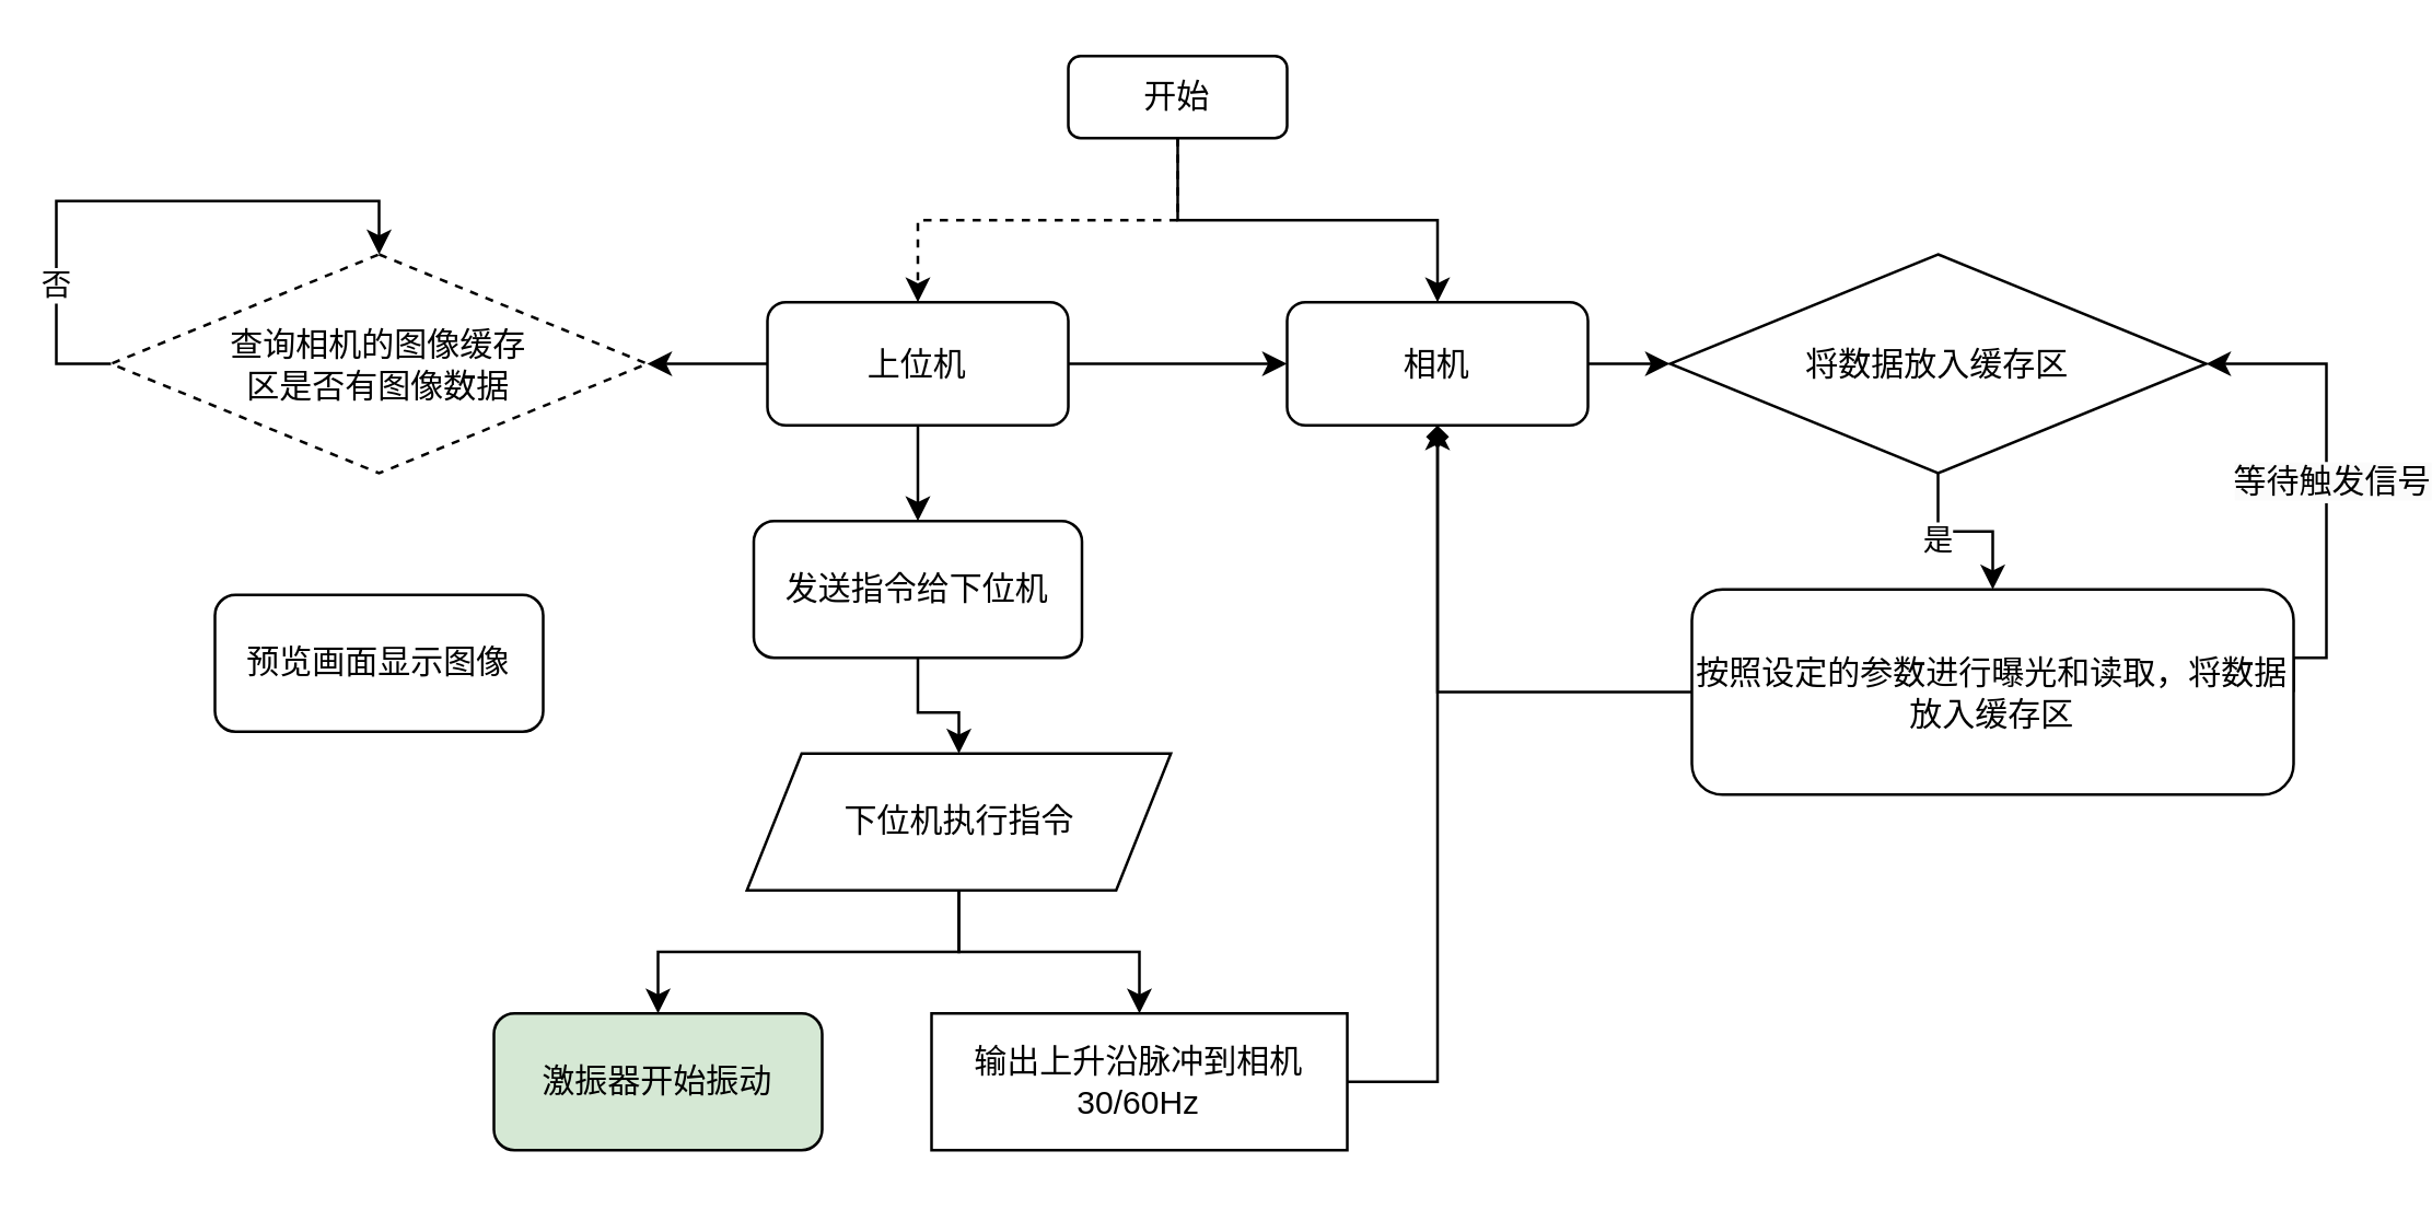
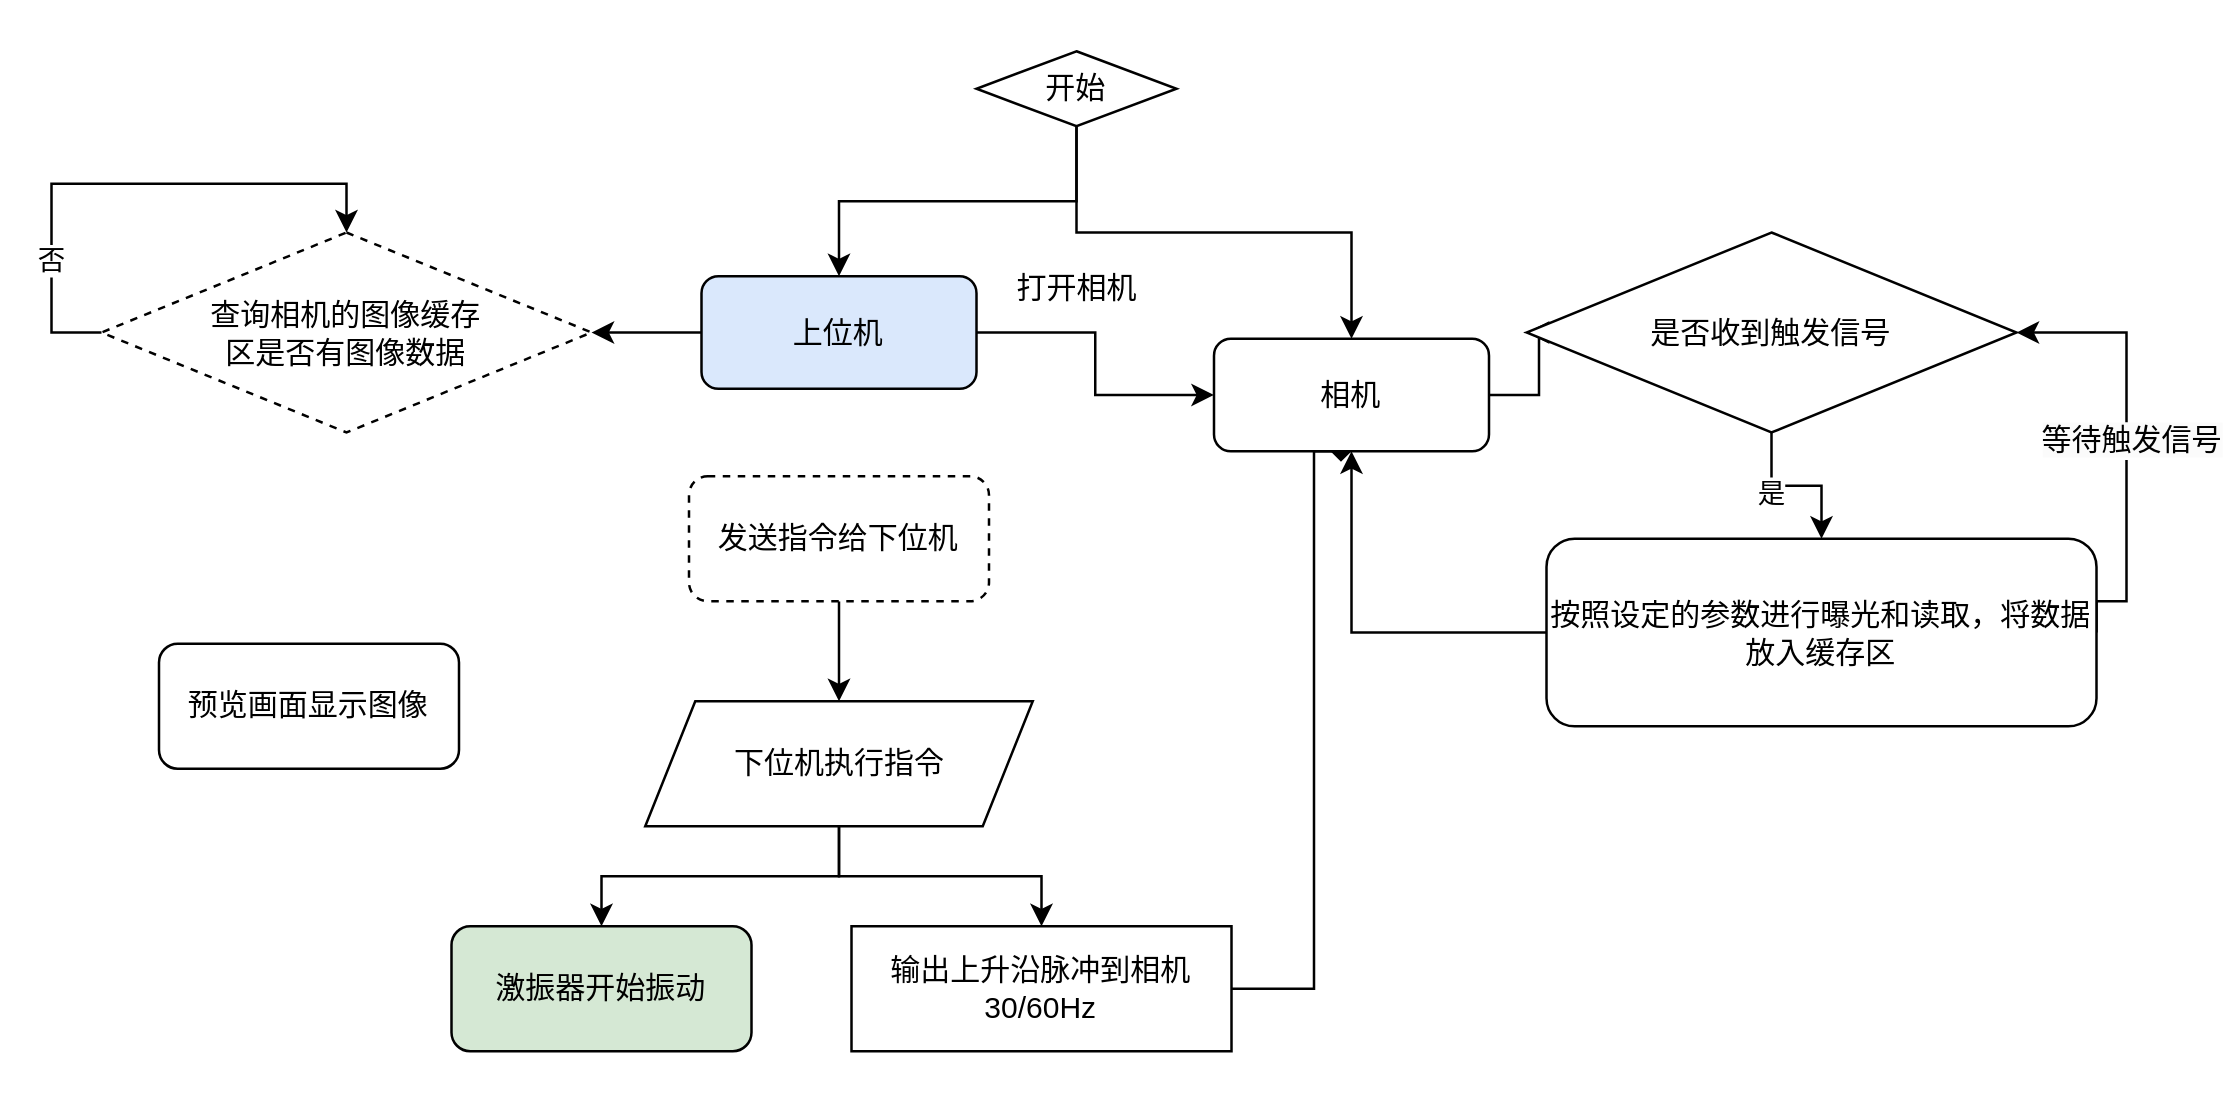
  <mxCell id="0" />
  <mxCell id="1" parent="0" />
- <mxCell id="2" style="edgeStyle=orthogonalEdgeStyle;rounded=0;orthogonalLoop=1;jettySize=auto;html=1;exitX=0.5;exitY=1;exitDx=0;exitDy=0;entryX=0.5;entryY=0;entryDx=0;entryDy=0;dashed=1;" edge="1" parent="1" source="4" target="8"><mxGeometry relative="1" as="geometry" /></mxCell>
+ <mxCell id="2" style="edgeStyle=orthogonalEdgeStyle;rounded=0;orthogonalLoop=1;jettySize=auto;html=1;exitX=0.5;exitY=1;exitDx=0;exitDy=0;entryX=0.5;entryY=0;entryDx=0;entryDy=0;" edge="1" parent="1" source="4" target="8"><mxGeometry relative="1" as="geometry" /></mxCell>
  <mxCell id="3" style="edgeStyle=orthogonalEdgeStyle;rounded=0;orthogonalLoop=1;jettySize=auto;html=1;exitX=0.5;exitY=1;exitDx=0;exitDy=0;entryX=0.5;entryY=0;entryDx=0;entryDy=0;" edge="1" parent="1" source="4" target="24"><mxGeometry relative="1" as="geometry" /></mxCell>
- <mxCell id="4" value="开始" style="rounded=1;whiteSpace=wrap;html=1;" vertex="1" parent="1"><mxGeometry x="390" y="20" width="80" height="30" as="geometry" /></mxCell>
+ <mxCell id="4" value="开始" style="rhombus;whiteSpace=wrap;html=1;" vertex="1" parent="1"><mxGeometry x="390" y="20" width="80" height="30" as="geometry" /></mxCell>
  <mxCell id="5" value="" style="edgeStyle=orthogonalEdgeStyle;rounded=0;orthogonalLoop=1;jettySize=auto;html=1;" edge="1" parent="1" source="8" target="24"><mxGeometry relative="1" as="geometry" /></mxCell>
  <mxCell id="6" style="edgeStyle=orthogonalEdgeStyle;rounded=0;orthogonalLoop=1;jettySize=auto;html=1;exitX=0;exitY=0.5;exitDx=0;exitDy=0;entryX=1;entryY=0.5;entryDx=0;entryDy=0;" edge="1" parent="1" source="8" target="16"><mxGeometry relative="1" as="geometry" /></mxCell>
- <mxCell id="7" value="" style="edgeStyle=orthogonalEdgeStyle;rounded=0;orthogonalLoop=1;jettySize=auto;html=1;" edge="1" parent="1" source="8" target="10"><mxGeometry relative="1" as="geometry" /></mxCell>
- <mxCell id="8" value="上位机" style="rounded=1;whiteSpace=wrap;html=1;" vertex="1" parent="1"><mxGeometry x="280" y="110" width="110" height="45" as="geometry" /></mxCell>
+ <mxCell id="8" value="上位机" style="rounded=1;whiteSpace=wrap;html=1;fillColor=#dae8fc;" vertex="1" parent="1"><mxGeometry x="280" y="110" width="110" height="45" as="geometry" /></mxCell>
  <mxCell id="9" value="" style="edgeStyle=orthogonalEdgeStyle;rounded=0;orthogonalLoop=1;jettySize=auto;html=1;" edge="1" parent="1" source="10" target="13"><mxGeometry relative="1" as="geometry" /></mxCell>
- <mxCell id="10" value="发送指令给下位机" style="rounded=1;whiteSpace=wrap;html=1;" vertex="1" parent="1"><mxGeometry x="275" y="190" width="120" height="50" as="geometry" /></mxCell>
+ <mxCell id="10" value="发送指令给下位机" style="rounded=1;whiteSpace=wrap;html=1;dashed=1;" vertex="1" parent="1"><mxGeometry x="275" y="190" width="120" height="50" as="geometry" /></mxCell>
  <mxCell id="11" value="" style="edgeStyle=orthogonalEdgeStyle;rounded=0;orthogonalLoop=1;jettySize=auto;html=1;" edge="1" parent="1" source="13" target="17"><mxGeometry relative="1" as="geometry" /></mxCell>
  <mxCell id="12" style="edgeStyle=orthogonalEdgeStyle;rounded=0;orthogonalLoop=1;jettySize=auto;html=1;exitX=0.5;exitY=1;exitDx=0;exitDy=0;entryX=0.5;entryY=0;entryDx=0;entryDy=0;" edge="1" parent="1" source="13" target="15"><mxGeometry relative="1" as="geometry" /></mxCell>
- <mxCell id="13" value="下位机执行指令" style="shape=parallelogram;perimeter=parallelogramPerimeter;whiteSpace=wrap;html=1;fixedSize=1;" vertex="1" parent="1"><mxGeometry x="272.5" y="275" width="155" height="50" as="geometry" /></mxCell>
+ <mxCell id="13" value="下位机执行指令" style="shape=parallelogram;perimeter=parallelogramPerimeter;whiteSpace=wrap;html=1;fixedSize=1;" vertex="1" parent="1"><mxGeometry x="257.5" y="280" width="155" height="50" as="geometry" /></mxCell>
  <mxCell id="14" style="edgeStyle=orthogonalEdgeStyle;rounded=0;orthogonalLoop=1;jettySize=auto;html=1;entryX=0.5;entryY=1;entryDx=0;entryDy=0;endArrow=diamond;" edge="1" parent="1" source="15" target="24"><mxGeometry relative="1" as="geometry"><Array as="points"><mxPoint x="525" y="395" /></Array></mxGeometry></mxCell>
  <mxCell id="15" value="输出上升沿脉冲到相机&lt;div&gt;30/60Hz&lt;/div&gt;" style="whiteSpace=wrap;html=1;rounded=0;" vertex="1" parent="1"><mxGeometry x="340" y="370" width="152" height="50" as="geometry" /></mxCell>
  <mxCell id="16" value="查询相机的图像缓存&lt;div&gt;区&lt;span style=&quot;background-color: initial;&quot;&gt;是否有图像数据&lt;/span&gt;&lt;/div&gt;" style="rhombus;whiteSpace=wrap;html=1;dashed=1;" vertex="1" parent="1"><mxGeometry x="40" y="92.5" width="196" height="80" as="geometry" /></mxCell>
  <mxCell id="17" value="激振器开始振动" style="rounded=1;whiteSpace=wrap;html=1;fillColor=#d5e8d4;" vertex="1" parent="1"><mxGeometry x="180" y="370" width="120" height="50" as="geometry" /></mxCell>
  <mxCell id="18" style="edgeStyle=orthogonalEdgeStyle;rounded=0;orthogonalLoop=1;jettySize=auto;html=1;exitX=1;exitY=0.5;exitDx=0;exitDy=0;entryX=1;entryY=0.5;entryDx=0;entryDy=0;" edge="1" parent="1" source="21" target="28"><mxGeometry relative="1" as="geometry"><Array as="points"><mxPoint x="850" y="240" /><mxPoint x="850" y="133" /></Array></mxGeometry></mxCell>
  <mxCell id="19" value="&lt;span style=&quot;font-size: 12px; background-color: rgb(251, 251, 251);&quot;&gt;等待触发信号&lt;/span&gt;" style="edgeLabel;html=1;align=center;verticalAlign=middle;resizable=0;points=[];" vertex="1" connectable="0" parent="18"><mxGeometry x="0.017" y="-1" relative="1" as="geometry"><mxPoint as="offset" /></mxGeometry></mxCell>
  <mxCell id="20" style="edgeStyle=orthogonalEdgeStyle;rounded=0;orthogonalLoop=1;jettySize=auto;html=1;entryX=0.5;entryY=1;entryDx=0;entryDy=0;" edge="1" parent="1" source="21" target="24"><mxGeometry relative="1" as="geometry" /></mxCell>
  <mxCell id="21" value="按照设定的参数进行曝光和读取，将数据放入缓存区" style="rounded=1;whiteSpace=wrap;html=1;" vertex="1" parent="1"><mxGeometry x="618" y="215" width="220" height="75" as="geometry" /></mxCell>
- <mxCell id="22" value="预览画面显示图像" style="rounded=1;whiteSpace=wrap;html=1;" vertex="1" parent="1"><mxGeometry x="78" y="217" width="120" height="50" as="geometry" /></mxCell>
+ <mxCell id="22" value="预览画面显示图像" style="rounded=1;whiteSpace=wrap;html=1;" vertex="1" parent="1"><mxGeometry x="63" y="257" width="120" height="50" as="geometry" /></mxCell>
  <mxCell id="23" value="" style="edgeStyle=orthogonalEdgeStyle;rounded=0;orthogonalLoop=1;jettySize=auto;html=1;" edge="1" parent="1" source="24" target="28"><mxGeometry relative="1" as="geometry" /></mxCell>
- <mxCell id="24" value="相机" style="rounded=1;whiteSpace=wrap;html=1;" vertex="1" parent="1"><mxGeometry x="470" y="110" width="110" height="45" as="geometry" /></mxCell>
+ <mxCell id="24" value="相机" style="rounded=1;whiteSpace=wrap;html=1;" vertex="1" parent="1"><mxGeometry x="485" y="135" width="110" height="45" as="geometry" /></mxCell>
+ <mxCell id="25" value="打开相机" style="text;html=1;align=center;verticalAlign=middle;resizable=0;points=[];autosize=1;strokeColor=none;fillColor=none;" vertex="1" parent="1"><mxGeometry x="395" y="100" width="70" height="30" as="geometry" /></mxCell>
  <mxCell id="26" value="" style="edgeStyle=orthogonalEdgeStyle;rounded=0;orthogonalLoop=1;jettySize=auto;html=1;" edge="1" parent="1" source="28" target="21"><mxGeometry relative="1" as="geometry" /></mxCell>
  <mxCell id="27" value="是" style="edgeLabel;html=1;align=center;verticalAlign=middle;resizable=0;points=[];" vertex="1" connectable="0" parent="26"><mxGeometry x="-0.412" y="-1" relative="1" as="geometry"><mxPoint y="6" as="offset" /></mxGeometry></mxCell>
- <mxCell id="28" value="将数据放入缓存区" style="rhombus;whiteSpace=wrap;html=1;" vertex="1" parent="1"><mxGeometry x="610" y="92.5" width="196" height="80" as="geometry" /></mxCell>
+ <mxCell id="28" value="是否收到触发信号" style="rhombus;whiteSpace=wrap;html=1;" vertex="1" parent="1"><mxGeometry x="610" y="92.5" width="196" height="80" as="geometry" /></mxCell>
  <mxCell id="29" style="edgeStyle=orthogonalEdgeStyle;rounded=0;orthogonalLoop=1;jettySize=auto;html=1;exitX=0;exitY=0.5;exitDx=0;exitDy=0;entryX=0.5;entryY=0;entryDx=0;entryDy=0;" edge="1" parent="1" source="16" target="16"><mxGeometry relative="1" as="geometry"><Array as="points"><mxPoint x="20" y="133" /><mxPoint x="20" y="73" /><mxPoint x="138" y="73" /></Array></mxGeometry></mxCell>
  <mxCell id="30" value="否" style="edgeLabel;html=1;align=center;verticalAlign=middle;resizable=0;points=[];" vertex="1" connectable="0" parent="29"><mxGeometry x="-0.544" y="1" relative="1" as="geometry"><mxPoint as="offset" /></mxGeometry></mxCell>
